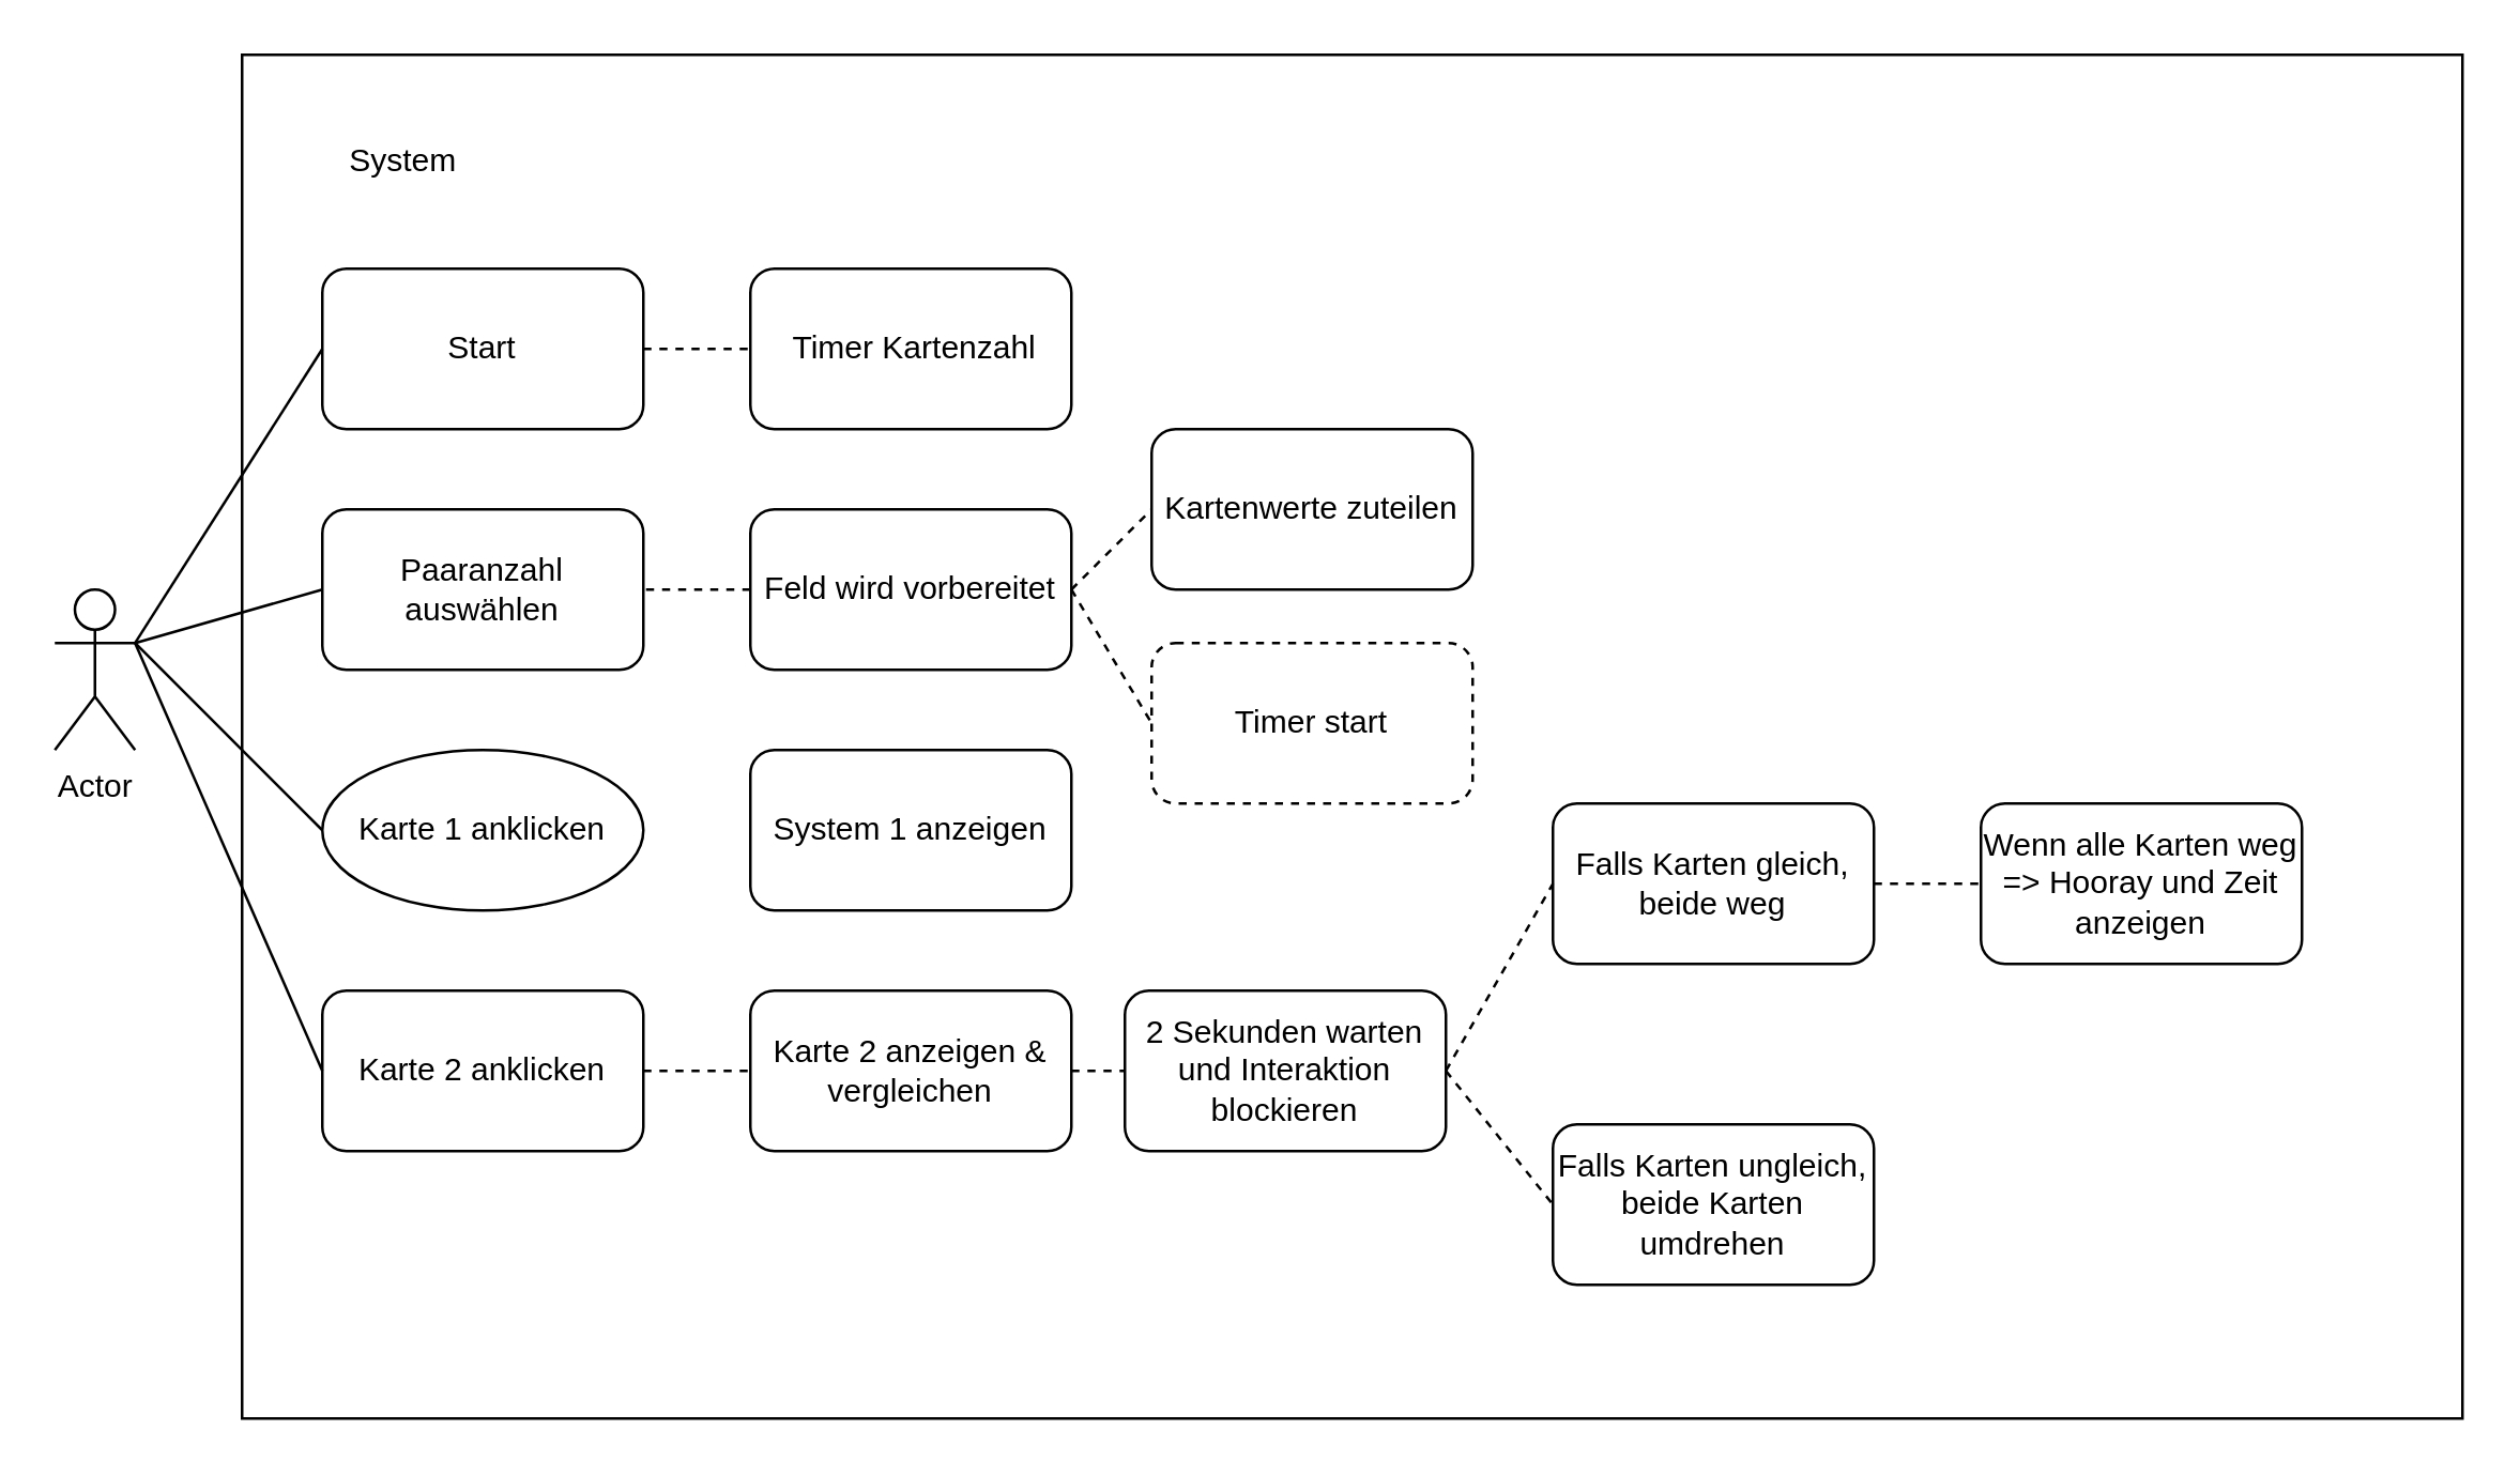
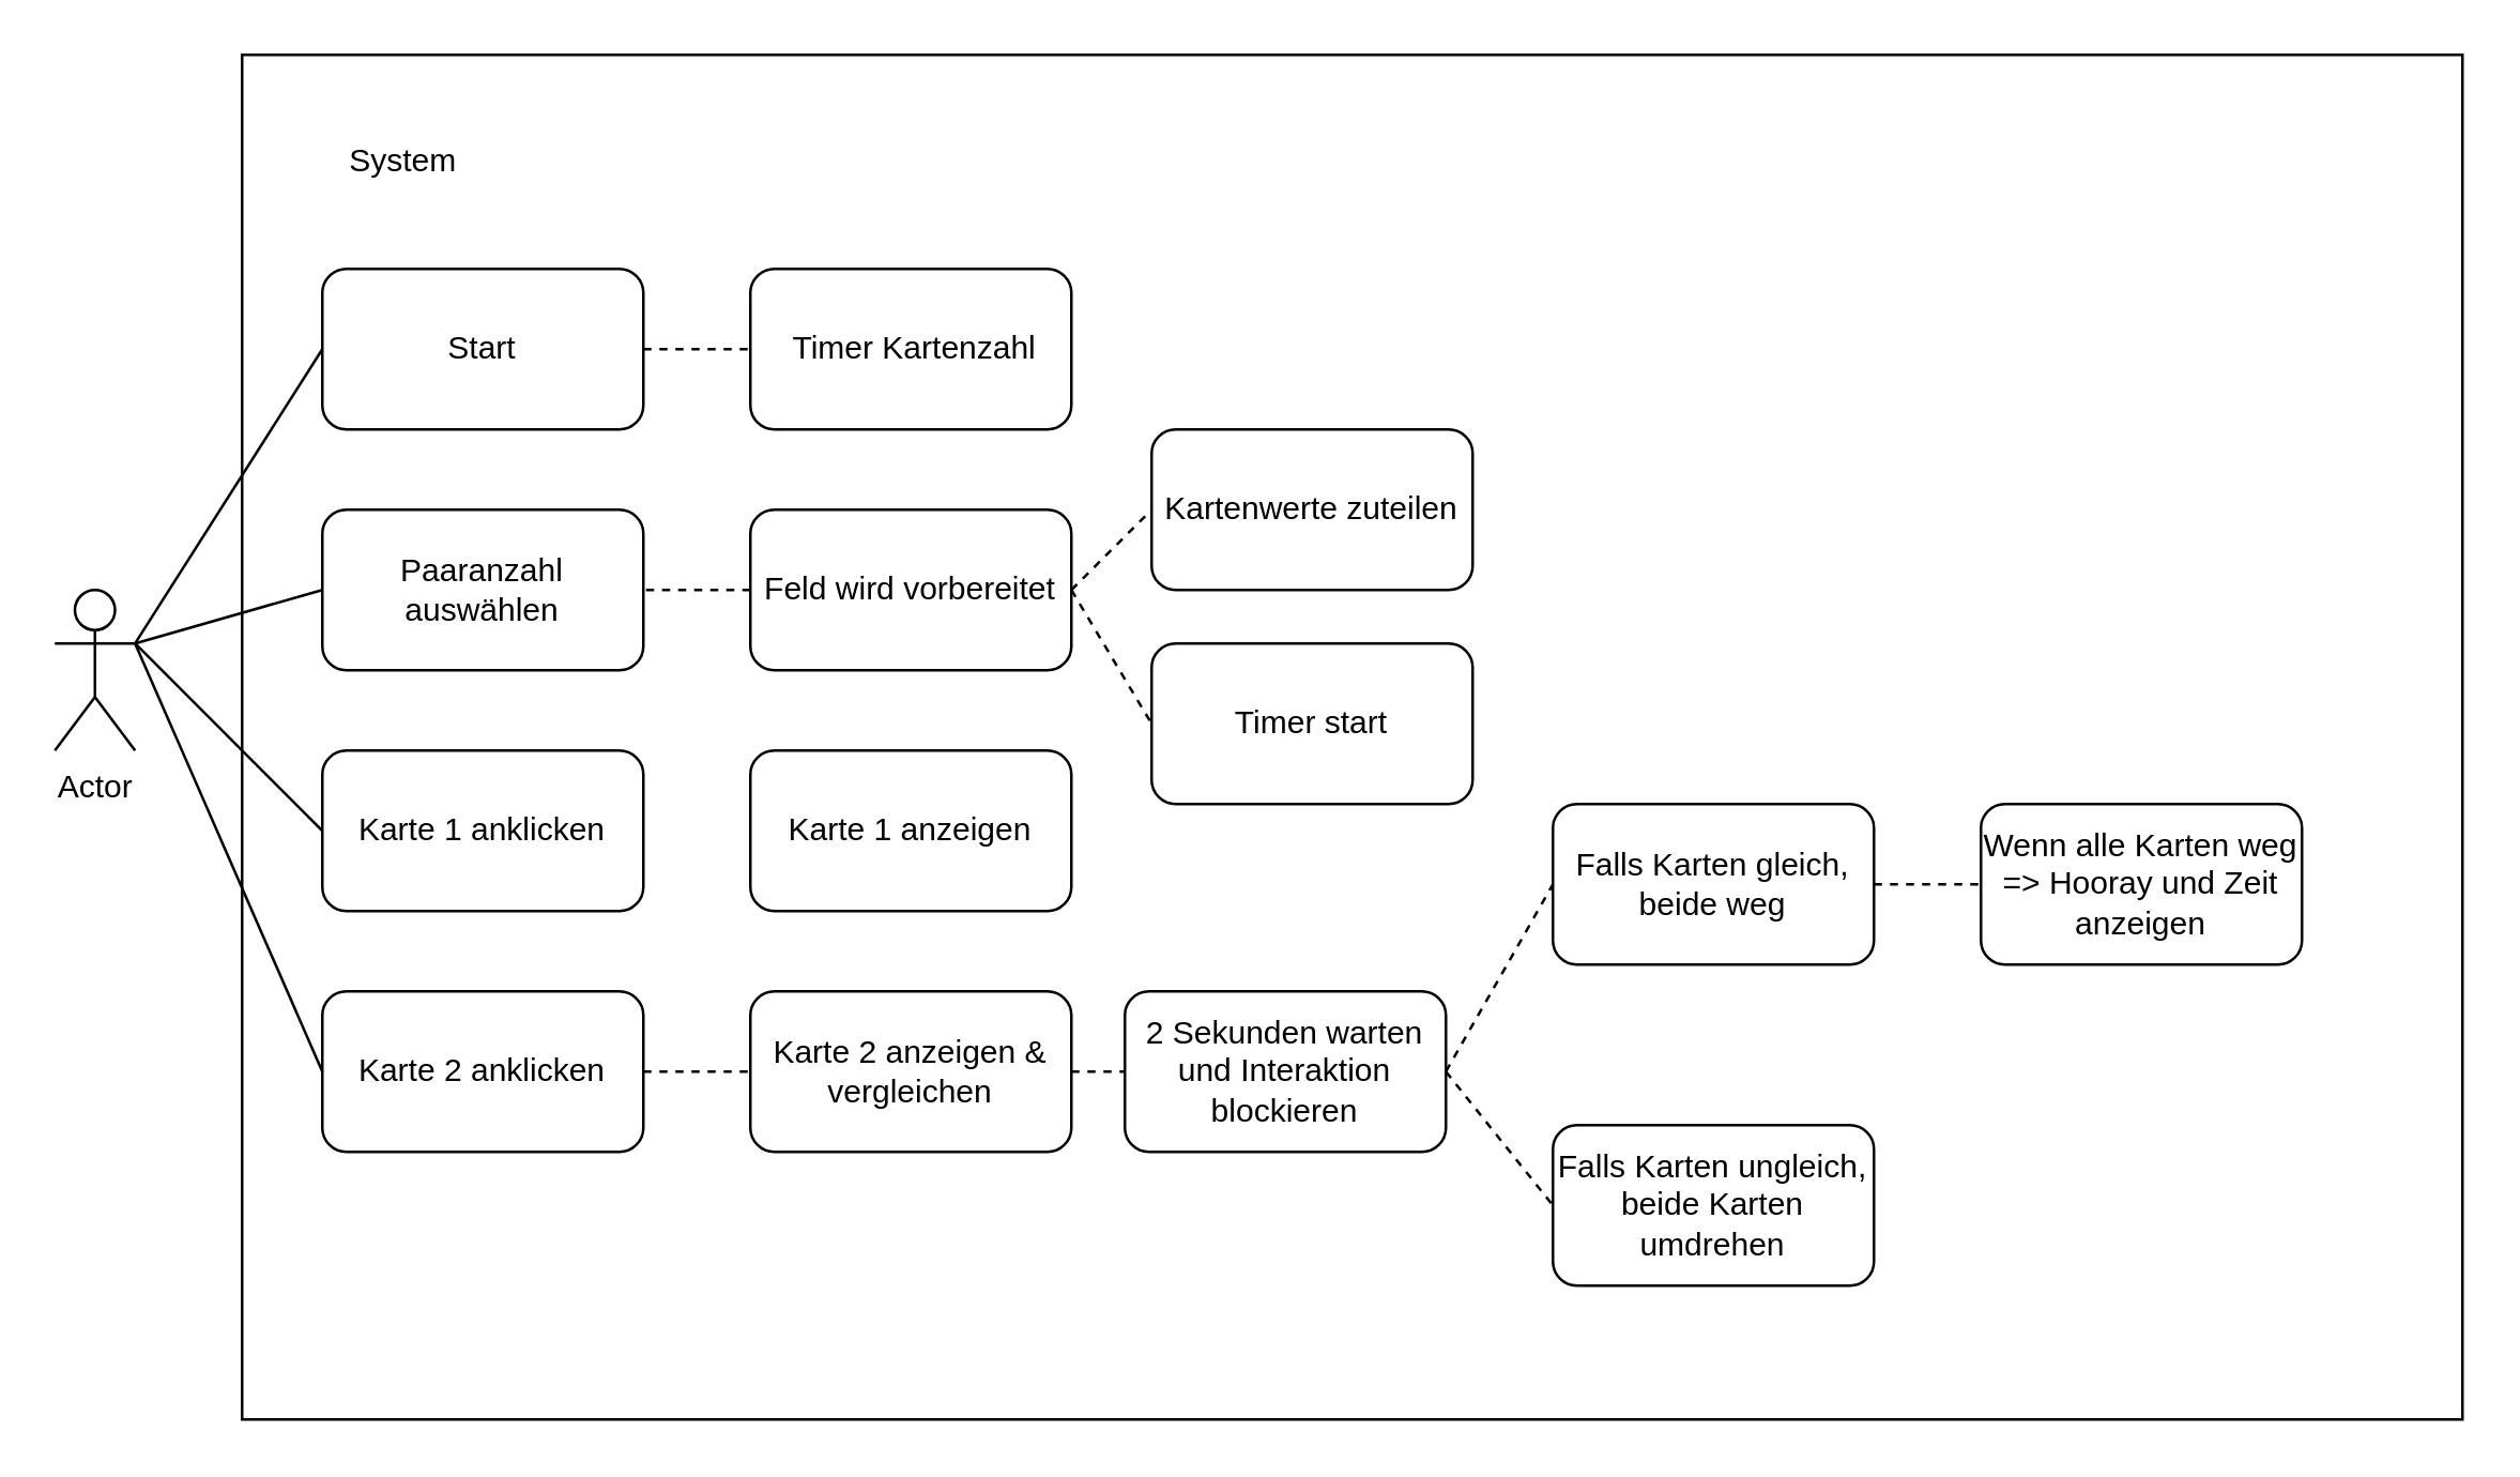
  <mxCell id="0" />
  <mxCell id="1" parent="0" />
  <mxCell id="2" value="" style="rounded=0;whiteSpace=wrap;html=1;" vertex="1" parent="1"><mxGeometry x="90" y="20" width="830" height="510" as="geometry" /></mxCell>
  <mxCell id="3" value="Actor" style="shape=umlActor;verticalLabelPosition=bottom;verticalAlign=top;html=1;outlineConnect=0;" vertex="1" parent="1"><mxGeometry x="20" y="220" width="30" height="60" as="geometry" /></mxCell>
  <mxCell id="4" value="Karte 2 anklicken" style="rounded=1;whiteSpace=wrap;html=1;" vertex="1" parent="1"><mxGeometry x="120" y="370" width="120" height="60" as="geometry" /></mxCell>
- <mxCell id="5" value="Karte 1 anklicken" style="ellipse;whiteSpace=wrap;html=1;" vertex="1" parent="1"><mxGeometry x="120" y="280" width="120" height="60" as="geometry" /></mxCell>
+ <mxCell id="5" value="Karte 1 anklicken" style="rounded=1;whiteSpace=wrap;html=1;" vertex="1" parent="1"><mxGeometry x="120" y="280" width="120" height="60" as="geometry" /></mxCell>
  <mxCell id="6" value="Paaranzahl auswählen" style="rounded=1;whiteSpace=wrap;html=1;" vertex="1" parent="1"><mxGeometry x="120" y="190" width="120" height="60" as="geometry" /></mxCell>
  <mxCell id="7" value="Start" style="rounded=1;whiteSpace=wrap;html=1;" vertex="1" parent="1"><mxGeometry x="120" y="100" width="120" height="60" as="geometry" /></mxCell>
  <mxCell id="8" value="Wenn alle Karten weg =&amp;gt; Hooray und Zeit anzeigen" style="rounded=1;whiteSpace=wrap;html=1;" vertex="1" parent="1"><mxGeometry x="740" y="300" width="120" height="60" as="geometry" /></mxCell>
  <mxCell id="9" value="Falls Karten ungleich, beide Karten umdrehen" style="rounded=1;whiteSpace=wrap;html=1;" vertex="1" parent="1"><mxGeometry x="580" y="420" width="120" height="60" as="geometry" /></mxCell>
  <mxCell id="10" value="Falls Karten gleich, beide weg" style="rounded=1;whiteSpace=wrap;html=1;" vertex="1" parent="1"><mxGeometry x="580" y="300" width="120" height="60" as="geometry" /></mxCell>
  <mxCell id="11" value="2 Sekunden warten und Interaktion blockieren" style="rounded=1;whiteSpace=wrap;html=1;" vertex="1" parent="1"><mxGeometry x="420" y="370" width="120" height="60" as="geometry" /></mxCell>
- <mxCell id="12" value="Timer start" style="rounded=1;whiteSpace=wrap;html=1;dashed=1;" vertex="1" parent="1"><mxGeometry x="430" y="240" width="120" height="60" as="geometry" /></mxCell>
+ <mxCell id="12" value="Timer start" style="rounded=1;whiteSpace=wrap;html=1;" vertex="1" parent="1"><mxGeometry x="430" y="240" width="120" height="60" as="geometry" /></mxCell>
  <mxCell id="13" value="Kartenwerte zuteilen" style="rounded=1;whiteSpace=wrap;html=1;" vertex="1" parent="1"><mxGeometry x="430" y="160" width="120" height="60" as="geometry" /></mxCell>
  <mxCell id="14" value="Karte 2 anzeigen &amp;amp; vergleichen" style="rounded=1;whiteSpace=wrap;html=1;" vertex="1" parent="1"><mxGeometry x="280" y="370" width="120" height="60" as="geometry" /></mxCell>
- <mxCell id="15" value="System 1 anzeigen" style="rounded=1;whiteSpace=wrap;html=1;" vertex="1" parent="1"><mxGeometry x="280" y="280" width="120" height="60" as="geometry" /></mxCell>
+ <mxCell id="15" value="Karte 1 anzeigen" style="rounded=1;whiteSpace=wrap;html=1;" vertex="1" parent="1"><mxGeometry x="280" y="280" width="120" height="60" as="geometry" /></mxCell>
  <mxCell id="16" value="Feld wird vorbereitet" style="rounded=1;whiteSpace=wrap;html=1;" vertex="1" parent="1"><mxGeometry x="280" y="190" width="120" height="60" as="geometry" /></mxCell>
  <mxCell id="17" value="&amp;nbsp;Timer Kartenzahl" style="rounded=1;whiteSpace=wrap;html=1;" vertex="1" parent="1"><mxGeometry x="280" y="100" width="120" height="60" as="geometry" /></mxCell>
  <mxCell id="18" value="System" style="text;html=1;align=center;verticalAlign=middle;resizable=0;points=[];autosize=1;strokeColor=none;fillColor=none;" vertex="1" parent="1"><mxGeometry x="120" y="50" width="60" height="20" as="geometry" /></mxCell>
  <mxCell id="19" value="" style="endArrow=none;html=1;rounded=0;exitX=1;exitY=0.333;exitDx=0;exitDy=0;exitPerimeter=0;entryX=0;entryY=0.5;entryDx=0;entryDy=0;" edge="1" parent="1" source="3" target="7"><mxGeometry width="50" height="50" relative="1" as="geometry"><mxPoint x="490" y="240" as="sourcePoint" /><mxPoint x="540" y="190" as="targetPoint" /></mxGeometry></mxCell>
  <mxCell id="20" value="" style="endArrow=none;html=1;rounded=0;exitX=1;exitY=0.333;exitDx=0;exitDy=0;exitPerimeter=0;entryX=0;entryY=0.5;entryDx=0;entryDy=0;" edge="1" parent="1" source="3" target="6"><mxGeometry width="50" height="50" relative="1" as="geometry"><mxPoint x="490" y="240" as="sourcePoint" /><mxPoint x="540" y="190" as="targetPoint" /></mxGeometry></mxCell>
  <mxCell id="21" value="" style="endArrow=none;html=1;rounded=0;exitX=1;exitY=0.333;exitDx=0;exitDy=0;exitPerimeter=0;entryX=0;entryY=0.5;entryDx=0;entryDy=0;" edge="1" parent="1" source="3" target="5"><mxGeometry width="50" height="50" relative="1" as="geometry"><mxPoint x="490" y="240" as="sourcePoint" /><mxPoint x="540" y="190" as="targetPoint" /></mxGeometry></mxCell>
  <mxCell id="22" value="" style="endArrow=none;html=1;rounded=0;exitX=1;exitY=0.333;exitDx=0;exitDy=0;exitPerimeter=0;entryX=0;entryY=0.5;entryDx=0;entryDy=0;" edge="1" parent="1" source="3" target="4"><mxGeometry width="50" height="50" relative="1" as="geometry"><mxPoint x="490" y="240" as="sourcePoint" /><mxPoint x="110" y="400" as="targetPoint" /></mxGeometry></mxCell>
  <mxCell id="23" value="" style="endArrow=none;dashed=1;html=1;rounded=0;exitX=1;exitY=0.5;exitDx=0;exitDy=0;entryX=0;entryY=0.5;entryDx=0;entryDy=0;" edge="1" parent="1" source="7" target="17"><mxGeometry width="50" height="50" relative="1" as="geometry"><mxPoint x="490" y="240" as="sourcePoint" /><mxPoint x="540" y="190" as="targetPoint" /></mxGeometry></mxCell>
  <mxCell id="24" value="" style="endArrow=none;dashed=1;html=1;rounded=0;entryX=1;entryY=0.5;entryDx=0;entryDy=0;exitX=0;exitY=0.5;exitDx=0;exitDy=0;" edge="1" parent="1" source="16" target="6"><mxGeometry width="50" height="50" relative="1" as="geometry"><mxPoint x="490" y="240" as="sourcePoint" /><mxPoint x="540" y="190" as="targetPoint" /></mxGeometry></mxCell>
  <mxCell id="25" value="" style="endArrow=none;dashed=1;html=1;rounded=0;exitX=1;exitY=0.5;exitDx=0;exitDy=0;entryX=0;entryY=0.5;entryDx=0;entryDy=0;" edge="1" parent="1" source="4" target="14"><mxGeometry width="50" height="50" relative="1" as="geometry"><mxPoint x="490" y="240" as="sourcePoint" /><mxPoint x="540" y="190" as="targetPoint" /></mxGeometry></mxCell>
  <mxCell id="26" value="" style="endArrow=none;dashed=1;html=1;rounded=0;exitX=1;exitY=0.5;exitDx=0;exitDy=0;entryX=0;entryY=0.5;entryDx=0;entryDy=0;" edge="1" parent="1" source="16" target="13"><mxGeometry width="50" height="50" relative="1" as="geometry"><mxPoint x="490" y="240" as="sourcePoint" /><mxPoint x="540" y="190" as="targetPoint" /></mxGeometry></mxCell>
  <mxCell id="27" value="" style="endArrow=none;dashed=1;html=1;rounded=0;exitX=1;exitY=0.5;exitDx=0;exitDy=0;entryX=0;entryY=0.5;entryDx=0;entryDy=0;" edge="1" parent="1" source="16" target="12"><mxGeometry width="50" height="50" relative="1" as="geometry"><mxPoint x="490" y="240" as="sourcePoint" /><mxPoint x="540" y="190" as="targetPoint" /></mxGeometry></mxCell>
  <mxCell id="28" value="" style="endArrow=none;dashed=1;html=1;rounded=0;exitX=1;exitY=0.5;exitDx=0;exitDy=0;entryX=0;entryY=0.5;entryDx=0;entryDy=0;" edge="1" parent="1" source="14" target="11"><mxGeometry width="50" height="50" relative="1" as="geometry"><mxPoint x="490" y="240" as="sourcePoint" /><mxPoint x="540" y="190" as="targetPoint" /></mxGeometry></mxCell>
  <mxCell id="29" value="" style="endArrow=none;dashed=1;html=1;rounded=0;exitX=1;exitY=0.5;exitDx=0;exitDy=0;entryX=0;entryY=0.5;entryDx=0;entryDy=0;" edge="1" parent="1" source="11" target="10"><mxGeometry width="50" height="50" relative="1" as="geometry"><mxPoint x="490" y="240" as="sourcePoint" /><mxPoint x="540" y="190" as="targetPoint" /></mxGeometry></mxCell>
  <mxCell id="30" value="" style="endArrow=none;dashed=1;html=1;rounded=0;exitX=1;exitY=0.5;exitDx=0;exitDy=0;entryX=0;entryY=0.5;entryDx=0;entryDy=0;" edge="1" parent="1" source="11" target="9"><mxGeometry width="50" height="50" relative="1" as="geometry"><mxPoint x="490" y="240" as="sourcePoint" /><mxPoint x="540" y="190" as="targetPoint" /></mxGeometry></mxCell>
  <mxCell id="31" value="" style="endArrow=none;dashed=1;html=1;rounded=0;exitX=1;exitY=0.5;exitDx=0;exitDy=0;entryX=0;entryY=0.5;entryDx=0;entryDy=0;" edge="1" parent="1" source="10" target="8"><mxGeometry width="50" height="50" relative="1" as="geometry"><mxPoint x="490" y="240" as="sourcePoint" /><mxPoint x="540" y="190" as="targetPoint" /></mxGeometry></mxCell>
